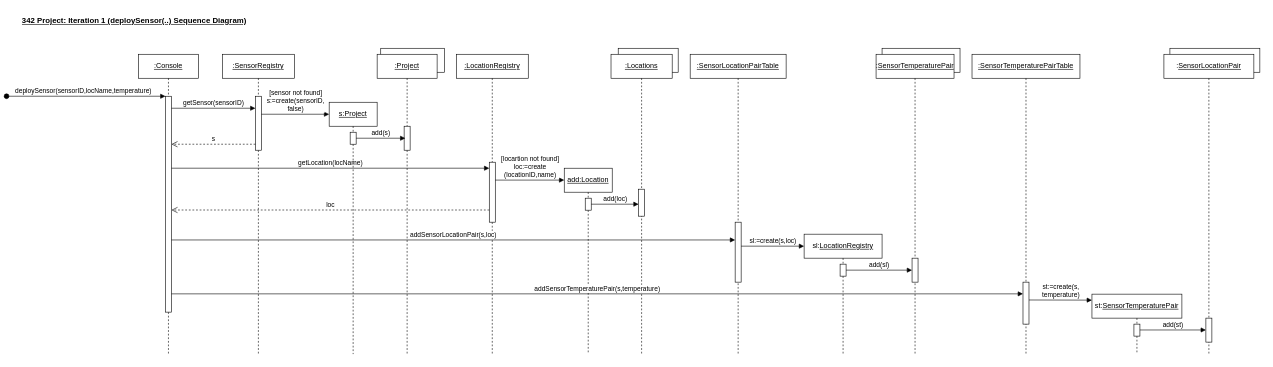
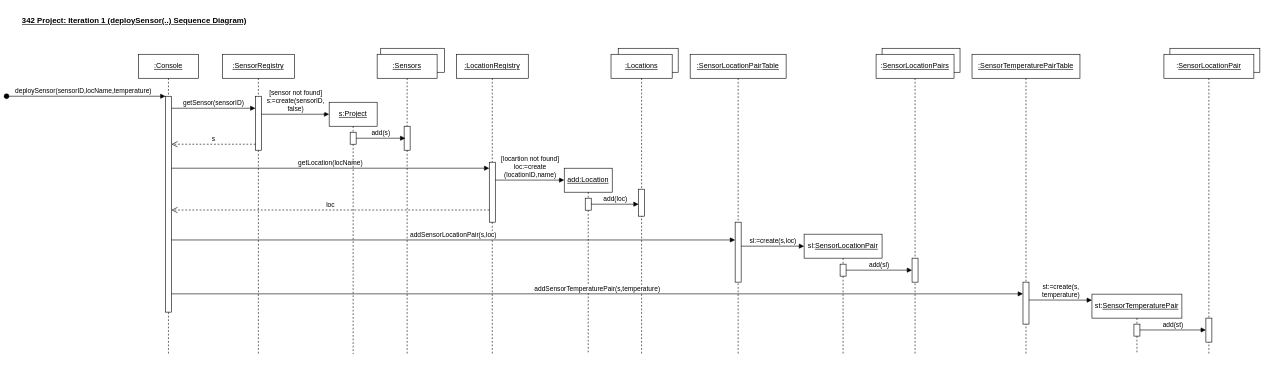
  <mxCell id="0" />
  <mxCell id="1" parent="0" />
  <mxCell id="2" value="Object" style="html=1;whiteSpace=wrap;" vertex="1" parent="1"><mxGeometry x="1940" y="80" width="150" height="40" as="geometry" /></mxCell>
  <mxCell id="3" value="Object" style="html=1;whiteSpace=wrap;" vertex="1" parent="1"><mxGeometry x="1460" y="80" width="130" height="40" as="geometry" /></mxCell>
  <mxCell id="4" value="Object" style="html=1;whiteSpace=wrap;" vertex="1" parent="1"><mxGeometry x="1020" y="80" width="100" height="40" as="geometry" /></mxCell>
  <mxCell id="5" value="Object" style="html=1;whiteSpace=wrap;" vertex="1" parent="1"><mxGeometry x="624" y="80" width="106" height="40" as="geometry" /></mxCell>
  <mxCell id="6" value="&lt;u style=&quot;font-size: 13px;&quot;&gt;&lt;b style=&quot;font-size: 13px;&quot;&gt;342 Project: Iteration 1 (deploySensor(..) Sequence Diagram)&lt;/b&gt;&lt;/u&gt;" style="text;strokeColor=none;fillColor=none;align=left;verticalAlign=top;spacingLeft=4;spacingRight=4;overflow=hidden;rotatable=0;points=[[0,0.5],[1,0.5]];portConstraint=eastwest;whiteSpace=wrap;html=1;fontSize=13;" vertex="1" parent="1"><mxGeometry x="20" y="20" width="450" height="26" as="geometry" /></mxCell>
  <mxCell id="7" value="&lt;u&gt;:Console&lt;/u&gt;" style="shape=umlLifeline;perimeter=lifelinePerimeter;whiteSpace=wrap;html=1;container=0;dropTarget=0;collapsible=0;recursiveResize=0;outlineConnect=0;portConstraint=eastwest;newEdgeStyle={&quot;edgeStyle&quot;:&quot;elbowEdgeStyle&quot;,&quot;elbow&quot;:&quot;vertical&quot;,&quot;curved&quot;:0,&quot;rounded&quot;:0};" vertex="1" parent="1"><mxGeometry x="220" y="90" width="100" height="500" as="geometry" /></mxCell>
  <mxCell id="8" value="" style="html=1;points=[];perimeter=orthogonalPerimeter;outlineConnect=0;targetShapes=umlLifeline;portConstraint=eastwest;newEdgeStyle={&quot;edgeStyle&quot;:&quot;elbowEdgeStyle&quot;,&quot;elbow&quot;:&quot;vertical&quot;,&quot;curved&quot;:0,&quot;rounded&quot;:0};" vertex="1" parent="7"><mxGeometry x="45" y="70" width="10" height="360" as="geometry" /></mxCell>
  <mxCell id="9" value="deploySensor(sensorID,locName,temperature)" style="html=1;verticalAlign=bottom;startArrow=oval;endArrow=block;startSize=8;edgeStyle=elbowEdgeStyle;elbow=vertical;curved=0;rounded=0;" edge="1" parent="7" target="8"><mxGeometry x="-0.035" relative="1" as="geometry"><mxPoint x="-220" y="70" as="sourcePoint" /><Array as="points"><mxPoint x="-100" y="70" /></Array><mxPoint as="offset" /></mxGeometry></mxCell>
  <mxCell id="10" value="&lt;u&gt;:SensorRegistry&lt;/u&gt;" style="shape=umlLifeline;perimeter=lifelinePerimeter;whiteSpace=wrap;html=1;container=0;dropTarget=0;collapsible=0;recursiveResize=0;outlineConnect=0;portConstraint=eastwest;newEdgeStyle={&quot;edgeStyle&quot;:&quot;elbowEdgeStyle&quot;,&quot;elbow&quot;:&quot;vertical&quot;,&quot;curved&quot;:0,&quot;rounded&quot;:0};" vertex="1" parent="1"><mxGeometry x="360" y="90" width="120" height="500" as="geometry" /></mxCell>
  <mxCell id="11" value="" style="html=1;points=[];perimeter=orthogonalPerimeter;outlineConnect=0;targetShapes=umlLifeline;portConstraint=eastwest;newEdgeStyle={&quot;edgeStyle&quot;:&quot;elbowEdgeStyle&quot;,&quot;elbow&quot;:&quot;vertical&quot;,&quot;curved&quot;:0,&quot;rounded&quot;:0};" vertex="1" parent="10"><mxGeometry x="55" y="70" width="10" height="90" as="geometry" /></mxCell>
  <mxCell id="12" value="&lt;u&gt;:LocationRegistry&lt;/u&gt;" style="shape=umlLifeline;perimeter=lifelinePerimeter;whiteSpace=wrap;html=1;container=0;dropTarget=0;collapsible=0;recursiveResize=0;outlineConnect=0;portConstraint=eastwest;newEdgeStyle={&quot;edgeStyle&quot;:&quot;elbowEdgeStyle&quot;,&quot;elbow&quot;:&quot;vertical&quot;,&quot;curved&quot;:0,&quot;rounded&quot;:0};" vertex="1" parent="1"><mxGeometry x="750" y="90" width="120" height="500" as="geometry" /></mxCell>
  <mxCell id="13" value="" style="html=1;points=[];perimeter=orthogonalPerimeter;outlineConnect=0;targetShapes=umlLifeline;portConstraint=eastwest;newEdgeStyle={&quot;edgeStyle&quot;:&quot;elbowEdgeStyle&quot;,&quot;elbow&quot;:&quot;vertical&quot;,&quot;curved&quot;:0,&quot;rounded&quot;:0};" vertex="1" parent="12"><mxGeometry x="55" y="180" width="10" height="100" as="geometry" /></mxCell>
  <mxCell id="14" value="&lt;u style=&quot;border-color: var(--border-color);&quot;&gt;:SensorLocationPairTable&lt;/u&gt;" style="shape=umlLifeline;perimeter=lifelinePerimeter;whiteSpace=wrap;html=1;container=0;dropTarget=0;collapsible=0;recursiveResize=0;outlineConnect=0;portConstraint=eastwest;newEdgeStyle={&quot;edgeStyle&quot;:&quot;elbowEdgeStyle&quot;,&quot;elbow&quot;:&quot;vertical&quot;,&quot;curved&quot;:0,&quot;rounded&quot;:0};" vertex="1" parent="1"><mxGeometry x="1140" y="90" width="160" height="500" as="geometry" /></mxCell>
  <mxCell id="15" value="" style="html=1;points=[];perimeter=orthogonalPerimeter;outlineConnect=0;targetShapes=umlLifeline;portConstraint=eastwest;newEdgeStyle={&quot;edgeStyle&quot;:&quot;elbowEdgeStyle&quot;,&quot;elbow&quot;:&quot;vertical&quot;,&quot;curved&quot;:0,&quot;rounded&quot;:0};" vertex="1" parent="14"><mxGeometry x="75" y="280" width="10" height="100" as="geometry" /></mxCell>
  <mxCell id="16" value="addSensorLocationPair(s,loc)" style="html=1;verticalAlign=bottom;endArrow=block;curved=0;rounded=0;" edge="1" parent="1" target="15"><mxGeometry width="80" relative="1" as="geometry"><mxPoint x="275" y="399.66" as="sourcePoint" /><mxPoint x="995" y="399.66" as="targetPoint" /></mxGeometry></mxCell>
  <mxCell id="17" value="getSensor(sensorID)" style="html=1;verticalAlign=bottom;endArrow=block;curved=0;rounded=0;" edge="1" parent="1"><mxGeometry width="80" relative="1" as="geometry"><mxPoint x="275" y="180" as="sourcePoint" /><mxPoint x="415" y="180" as="targetPoint" /></mxGeometry></mxCell>
  <mxCell id="18" value="s" style="html=1;verticalAlign=bottom;endArrow=open;dashed=1;endSize=8;curved=0;rounded=0;" edge="1" parent="1"><mxGeometry relative="1" as="geometry"><mxPoint x="415" y="240" as="sourcePoint" /><mxPoint x="275" y="240" as="targetPoint" /></mxGeometry></mxCell>
  <mxCell id="19" value="getLocation(locName)" style="html=1;verticalAlign=bottom;endArrow=block;curved=0;rounded=0;" edge="1" parent="1" target="13"><mxGeometry width="80" relative="1" as="geometry"><mxPoint x="275" y="280" as="sourcePoint" /><mxPoint x="800" y="280" as="targetPoint" /></mxGeometry></mxCell>
  <mxCell id="20" value="loc" style="html=1;verticalAlign=bottom;endArrow=open;dashed=1;endSize=8;curved=0;rounded=0;" edge="1" parent="1" source="13"><mxGeometry relative="1" as="geometry"><mxPoint x="790" y="350" as="sourcePoint" /><mxPoint x="275" y="349.71" as="targetPoint" /></mxGeometry></mxCell>
- <mxCell id="21" value="sl:&lt;u style=&quot;border-color: var(--border-color);&quot;&gt;LocationRegistry&lt;/u&gt;" style="shape=umlLifeline;perimeter=lifelinePerimeter;whiteSpace=wrap;html=1;container=1;dropTarget=0;collapsible=0;recursiveResize=0;outlineConnect=0;portConstraint=eastwest;newEdgeStyle={&quot;curved&quot;:0,&quot;rounded&quot;:0};" vertex="1" parent="1"><mxGeometry x="1330" y="390" width="130" height="200" as="geometry" /></mxCell>
+ <mxCell id="21" value="sl:&lt;u style=&quot;border-color: var(--border-color);&quot;&gt;SensorLocationPair&lt;/u&gt;" style="shape=umlLifeline;perimeter=lifelinePerimeter;whiteSpace=wrap;html=1;container=1;dropTarget=0;collapsible=0;recursiveResize=0;outlineConnect=0;portConstraint=eastwest;newEdgeStyle={&quot;curved&quot;:0,&quot;rounded&quot;:0};" vertex="1" parent="1"><mxGeometry x="1330" y="390" width="130" height="200" as="geometry" /></mxCell>
  <mxCell id="22" value="" style="html=1;points=[];perimeter=orthogonalPerimeter;outlineConnect=0;targetShapes=umlLifeline;portConstraint=eastwest;newEdgeStyle={&quot;edgeStyle&quot;:&quot;elbowEdgeStyle&quot;,&quot;elbow&quot;:&quot;vertical&quot;,&quot;curved&quot;:0,&quot;rounded&quot;:0};" vertex="1" parent="21"><mxGeometry x="60" y="50" width="10" height="20" as="geometry" /></mxCell>
  <mxCell id="23" value="st:&lt;u style=&quot;border-color: var(--border-color);&quot;&gt;SensorTemperaturePair&lt;/u&gt;" style="shape=umlLifeline;perimeter=lifelinePerimeter;whiteSpace=wrap;html=1;container=1;dropTarget=0;collapsible=0;recursiveResize=0;outlineConnect=0;portConstraint=eastwest;newEdgeStyle={&quot;curved&quot;:0,&quot;rounded&quot;:0};" vertex="1" parent="1"><mxGeometry x="1810" y="490" width="150" height="100" as="geometry" /></mxCell>
  <mxCell id="24" value="" style="html=1;points=[];perimeter=orthogonalPerimeter;outlineConnect=0;targetShapes=umlLifeline;portConstraint=eastwest;newEdgeStyle={&quot;edgeStyle&quot;:&quot;elbowEdgeStyle&quot;,&quot;elbow&quot;:&quot;vertical&quot;,&quot;curved&quot;:0,&quot;rounded&quot;:0};" vertex="1" parent="23"><mxGeometry x="70" y="50" width="10" height="20" as="geometry" /></mxCell>
- <mxCell id="25" value="&lt;u&gt;:Project&lt;/u&gt;" style="shape=umlLifeline;perimeter=lifelinePerimeter;whiteSpace=wrap;html=1;container=0;dropTarget=0;collapsible=0;recursiveResize=0;outlineConnect=0;portConstraint=eastwest;newEdgeStyle={&quot;edgeStyle&quot;:&quot;elbowEdgeStyle&quot;,&quot;elbow&quot;:&quot;vertical&quot;,&quot;curved&quot;:0,&quot;rounded&quot;:0};" vertex="1" parent="1"><mxGeometry x="618" y="90" width="100" height="500" as="geometry" /></mxCell>
+ <mxCell id="25" value="&lt;u&gt;:Sensors&lt;/u&gt;" style="shape=umlLifeline;perimeter=lifelinePerimeter;whiteSpace=wrap;html=1;container=0;dropTarget=0;collapsible=0;recursiveResize=0;outlineConnect=0;portConstraint=eastwest;newEdgeStyle={&quot;edgeStyle&quot;:&quot;elbowEdgeStyle&quot;,&quot;elbow&quot;:&quot;vertical&quot;,&quot;curved&quot;:0,&quot;rounded&quot;:0};" vertex="1" parent="1"><mxGeometry x="618" y="90" width="100" height="500" as="geometry" /></mxCell>
  <mxCell id="26" value="" style="html=1;points=[];perimeter=orthogonalPerimeter;outlineConnect=0;targetShapes=umlLifeline;portConstraint=eastwest;newEdgeStyle={&quot;edgeStyle&quot;:&quot;elbowEdgeStyle&quot;,&quot;elbow&quot;:&quot;vertical&quot;,&quot;curved&quot;:0,&quot;rounded&quot;:0};" vertex="1" parent="25"><mxGeometry x="45" y="120" width="10" height="40" as="geometry" /></mxCell>
  <mxCell id="27" value="&lt;u&gt;s:Project&lt;/u&gt;" style="shape=umlLifeline;perimeter=lifelinePerimeter;whiteSpace=wrap;html=1;container=0;dropTarget=0;collapsible=0;recursiveResize=0;outlineConnect=0;portConstraint=eastwest;newEdgeStyle={&quot;edgeStyle&quot;:&quot;elbowEdgeStyle&quot;,&quot;elbow&quot;:&quot;vertical&quot;,&quot;curved&quot;:0,&quot;rounded&quot;:0};" vertex="1" parent="1"><mxGeometry x="538" y="170" width="80" height="420" as="geometry" /></mxCell>
  <mxCell id="28" value="" style="html=1;points=[];perimeter=orthogonalPerimeter;outlineConnect=0;targetShapes=umlLifeline;portConstraint=eastwest;newEdgeStyle={&quot;edgeStyle&quot;:&quot;elbowEdgeStyle&quot;,&quot;elbow&quot;:&quot;vertical&quot;,&quot;curved&quot;:0,&quot;rounded&quot;:0};" vertex="1" parent="27"><mxGeometry x="35" y="50" width="10" height="20" as="geometry" /></mxCell>
  <mxCell id="29" value="[sensor not found]&lt;br&gt;s:=create(sensorID,&lt;br&gt;false)" style="html=1;verticalAlign=bottom;endArrow=block;curved=0;rounded=0;" edge="1" parent="1"><mxGeometry width="80" relative="1" as="geometry"><mxPoint x="425" y="190" as="sourcePoint" /><mxPoint x="538" y="190" as="targetPoint" /></mxGeometry></mxCell>
  <mxCell id="30" value="add(s)" style="html=1;verticalAlign=bottom;endArrow=block;curved=0;rounded=0;" edge="1" parent="1"><mxGeometry width="80" relative="1" as="geometry"><mxPoint x="583" y="230" as="sourcePoint" /><mxPoint x="665" y="230" as="targetPoint" /></mxGeometry></mxCell>
  <mxCell id="31" value="&lt;u&gt;add:Location&lt;/u&gt;" style="shape=umlLifeline;perimeter=lifelinePerimeter;whiteSpace=wrap;html=1;container=0;dropTarget=0;collapsible=0;recursiveResize=0;outlineConnect=0;portConstraint=eastwest;newEdgeStyle={&quot;edgeStyle&quot;:&quot;elbowEdgeStyle&quot;,&quot;elbow&quot;:&quot;vertical&quot;,&quot;curved&quot;:0,&quot;rounded&quot;:0};" vertex="1" parent="1"><mxGeometry x="930" y="280" width="80" height="310" as="geometry" /></mxCell>
  <mxCell id="32" value="" style="html=1;points=[];perimeter=orthogonalPerimeter;outlineConnect=0;targetShapes=umlLifeline;portConstraint=eastwest;newEdgeStyle={&quot;edgeStyle&quot;:&quot;elbowEdgeStyle&quot;,&quot;elbow&quot;:&quot;vertical&quot;,&quot;curved&quot;:0,&quot;rounded&quot;:0};" vertex="1" parent="31"><mxGeometry x="35" y="50" width="10" height="20" as="geometry" /></mxCell>
  <mxCell id="33" value="[locartion not found]&lt;br&gt;loc:=create&lt;br&gt;(locationID,name)" style="html=1;verticalAlign=bottom;endArrow=block;curved=0;rounded=0;" edge="1" parent="1" source="13"><mxGeometry width="80" relative="1" as="geometry"><mxPoint x="835" y="299.84" as="sourcePoint" /><mxPoint x="930" y="299.84" as="targetPoint" /></mxGeometry></mxCell>
  <mxCell id="34" value="&lt;u&gt;:Locations&lt;br&gt;&lt;/u&gt;" style="shape=umlLifeline;perimeter=lifelinePerimeter;whiteSpace=wrap;html=1;container=0;dropTarget=0;collapsible=0;recursiveResize=0;outlineConnect=0;portConstraint=eastwest;newEdgeStyle={&quot;edgeStyle&quot;:&quot;elbowEdgeStyle&quot;,&quot;elbow&quot;:&quot;vertical&quot;,&quot;curved&quot;:0,&quot;rounded&quot;:0};" vertex="1" parent="1"><mxGeometry x="1008" y="90" width="102" height="500" as="geometry" /></mxCell>
  <mxCell id="35" value="" style="html=1;points=[];perimeter=orthogonalPerimeter;outlineConnect=0;targetShapes=umlLifeline;portConstraint=eastwest;newEdgeStyle={&quot;edgeStyle&quot;:&quot;elbowEdgeStyle&quot;,&quot;elbow&quot;:&quot;vertical&quot;,&quot;curved&quot;:0,&quot;rounded&quot;:0};" vertex="1" parent="34"><mxGeometry x="46" y="225" width="10" height="45" as="geometry" /></mxCell>
  <mxCell id="36" value="add(loc)" style="html=1;verticalAlign=bottom;endArrow=block;curved=0;rounded=0;" edge="1" parent="1" source="32" target="35"><mxGeometry width="80" relative="1" as="geometry"><mxPoint x="990" y="340" as="sourcePoint" /><mxPoint x="1052" y="340" as="targetPoint" /></mxGeometry></mxCell>
  <mxCell id="37" value="addSensorTemperaturePair(s,temperature)" style="html=1;verticalAlign=bottom;endArrow=block;curved=0;rounded=0;" edge="1" parent="1" target="39"><mxGeometry width="80" relative="1" as="geometry"><mxPoint x="275" y="489.52" as="sourcePoint" /><mxPoint x="1705" y="489.52" as="targetPoint" /></mxGeometry></mxCell>
  <mxCell id="38" value="&lt;u style=&quot;border-color: var(--border-color);&quot;&gt;:SensorTemperaturePairTable&lt;/u&gt;" style="shape=umlLifeline;perimeter=lifelinePerimeter;whiteSpace=wrap;html=1;container=0;dropTarget=0;collapsible=0;recursiveResize=0;outlineConnect=0;portConstraint=eastwest;newEdgeStyle={&quot;edgeStyle&quot;:&quot;elbowEdgeStyle&quot;,&quot;elbow&quot;:&quot;vertical&quot;,&quot;curved&quot;:0,&quot;rounded&quot;:0};" vertex="1" parent="1"><mxGeometry x="1610" y="90" width="180" height="500" as="geometry" /></mxCell>
  <mxCell id="39" value="" style="html=1;points=[];perimeter=orthogonalPerimeter;outlineConnect=0;targetShapes=umlLifeline;portConstraint=eastwest;newEdgeStyle={&quot;edgeStyle&quot;:&quot;elbowEdgeStyle&quot;,&quot;elbow&quot;:&quot;vertical&quot;,&quot;curved&quot;:0,&quot;rounded&quot;:0};" vertex="1" parent="38"><mxGeometry x="85" y="380" width="10" height="70" as="geometry" /></mxCell>
  <mxCell id="40" value="sl:=create(s,loc)" style="html=1;verticalAlign=bottom;endArrow=block;curved=0;rounded=0;" edge="1" parent="1" source="15"><mxGeometry width="80" relative="1" as="geometry"><mxPoint x="1235" y="410.16" as="sourcePoint" /><mxPoint x="1330" y="410" as="targetPoint" /></mxGeometry></mxCell>
- <mxCell id="41" value=":&lt;u style=&quot;border-color: var(--border-color);&quot;&gt;SensorTemperaturePair&lt;/u&gt;" style="shape=umlLifeline;perimeter=lifelinePerimeter;whiteSpace=wrap;html=1;container=1;dropTarget=0;collapsible=0;recursiveResize=0;outlineConnect=0;portConstraint=eastwest;newEdgeStyle={&quot;curved&quot;:0,&quot;rounded&quot;:0};" vertex="1" parent="1"><mxGeometry x="1450" y="90" width="130" height="500" as="geometry" /></mxCell>
+ <mxCell id="41" value=":&lt;u style=&quot;border-color: var(--border-color);&quot;&gt;SensorLocationPairs&lt;/u&gt;" style="shape=umlLifeline;perimeter=lifelinePerimeter;whiteSpace=wrap;html=1;container=1;dropTarget=0;collapsible=0;recursiveResize=0;outlineConnect=0;portConstraint=eastwest;newEdgeStyle={&quot;curved&quot;:0,&quot;rounded&quot;:0};" vertex="1" parent="1"><mxGeometry x="1450" y="90" width="130" height="500" as="geometry" /></mxCell>
  <mxCell id="42" value="" style="html=1;points=[];perimeter=orthogonalPerimeter;outlineConnect=0;targetShapes=umlLifeline;portConstraint=eastwest;newEdgeStyle={&quot;edgeStyle&quot;:&quot;elbowEdgeStyle&quot;,&quot;elbow&quot;:&quot;vertical&quot;,&quot;curved&quot;:0,&quot;rounded&quot;:0};" vertex="1" parent="41"><mxGeometry x="60" y="340" width="10" height="40" as="geometry" /></mxCell>
  <mxCell id="43" value="add(sl)" style="html=1;verticalAlign=bottom;endArrow=block;curved=0;rounded=0;" edge="1" parent="1"><mxGeometry width="80" relative="1" as="geometry"><mxPoint x="1400" y="450" as="sourcePoint" /><mxPoint x="1510" y="450" as="targetPoint" /></mxGeometry></mxCell>
  <mxCell id="44" value=":&lt;u style=&quot;border-color: var(--border-color);&quot;&gt;SensorLocationPair&lt;/u&gt;" style="shape=umlLifeline;perimeter=lifelinePerimeter;whiteSpace=wrap;html=1;container=1;dropTarget=0;collapsible=0;recursiveResize=0;outlineConnect=0;portConstraint=eastwest;newEdgeStyle={&quot;curved&quot;:0,&quot;rounded&quot;:0};" vertex="1" parent="1"><mxGeometry x="1930" y="90" width="150" height="500" as="geometry" /></mxCell>
  <mxCell id="45" value="" style="html=1;points=[];perimeter=orthogonalPerimeter;outlineConnect=0;targetShapes=umlLifeline;portConstraint=eastwest;newEdgeStyle={&quot;edgeStyle&quot;:&quot;elbowEdgeStyle&quot;,&quot;elbow&quot;:&quot;vertical&quot;,&quot;curved&quot;:0,&quot;rounded&quot;:0};" vertex="1" parent="44"><mxGeometry x="70" y="440" width="10" height="40" as="geometry" /></mxCell>
  <mxCell id="46" value="st:=create(s,&lt;br&gt;temperature)" style="html=1;verticalAlign=bottom;endArrow=block;curved=0;rounded=0;" edge="1" parent="1"><mxGeometry width="80" relative="1" as="geometry"><mxPoint x="1705" y="499.77" as="sourcePoint" /><mxPoint x="1810" y="500" as="targetPoint" /></mxGeometry></mxCell>
  <mxCell id="47" value="add(st)" style="html=1;verticalAlign=bottom;endArrow=block;curved=0;rounded=0;" edge="1" parent="1"><mxGeometry width="80" relative="1" as="geometry"><mxPoint x="1890" y="549.77" as="sourcePoint" /><mxPoint x="2000" y="549.77" as="targetPoint" /></mxGeometry></mxCell>
